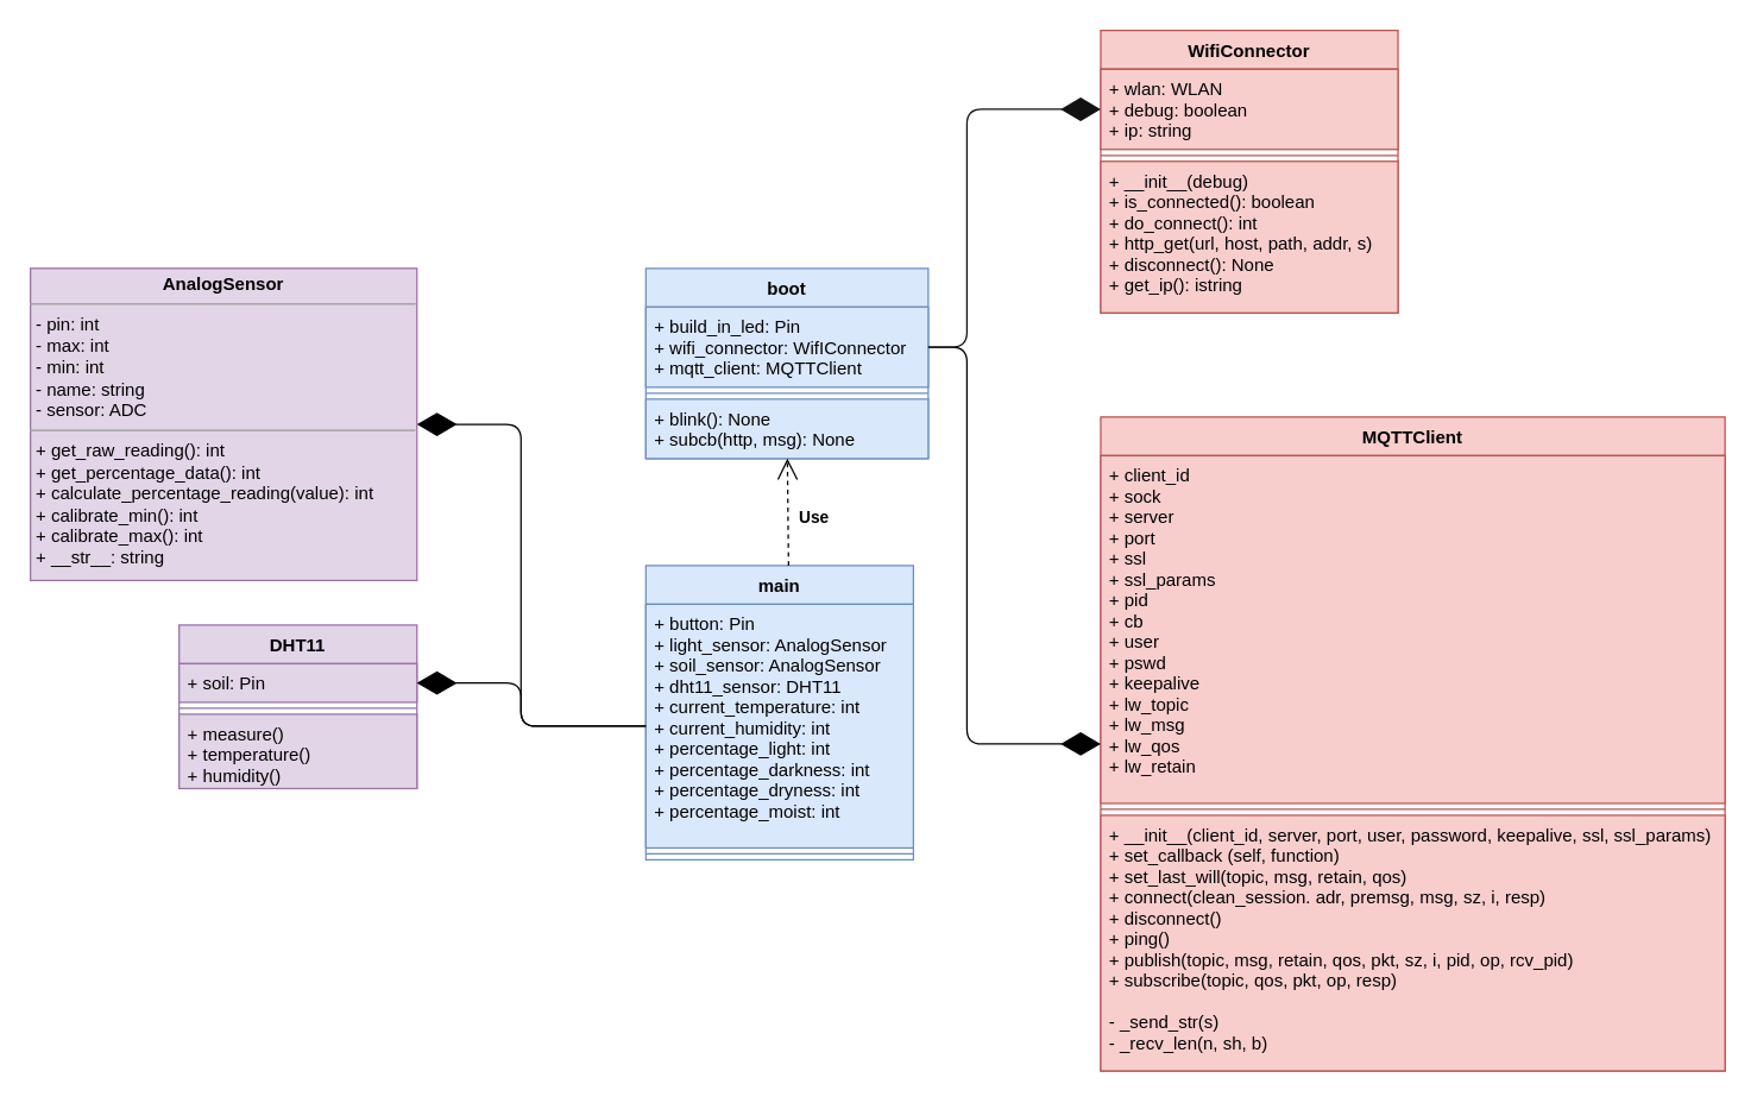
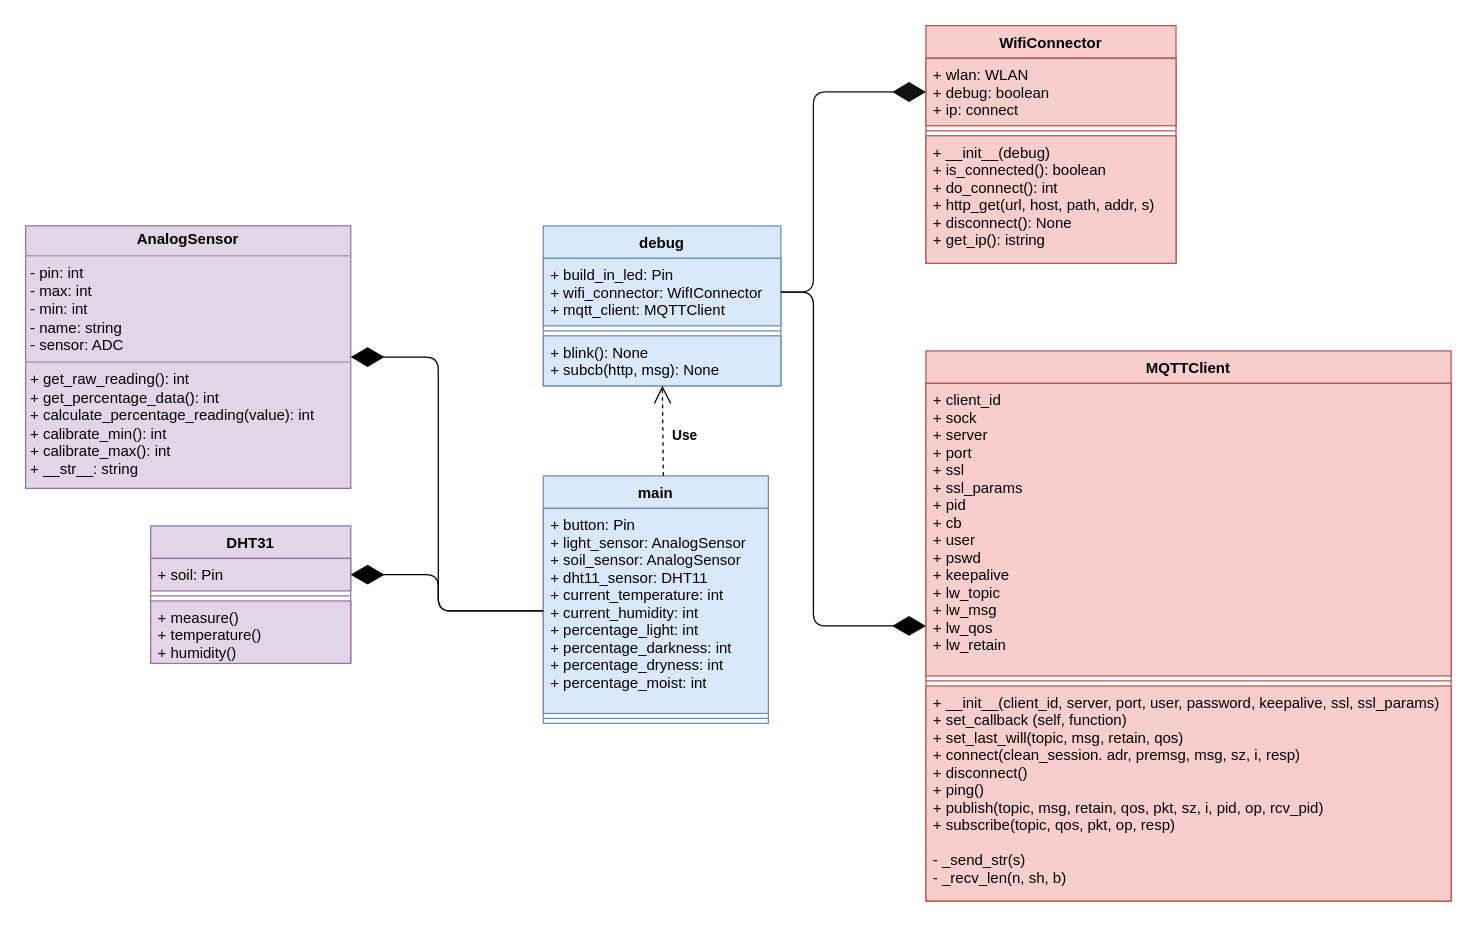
  <mxCell id="0" />
  <mxCell id="1" parent="0" />
  <mxCell id="2" value="main" style="swimlane;fontStyle=1;align=center;verticalAlign=top;childLayout=stackLayout;horizontal=1;startSize=26;horizontalStack=0;resizeParent=1;resizeParentMax=0;resizeLast=0;collapsible=1;marginBottom=0;fillColor=#dae8fc;strokeColor=#6c8ebf;fontColor=#000000;" parent="1" vertex="1"><mxGeometry x="434" y="380" width="180" height="198" as="geometry" /></mxCell>
  <mxCell id="3" value="+ button: Pin&#10;+ light_sensor: AnalogSensor&#10;+ soil_sensor: AnalogSensor&#10;+ dht11_sensor: DHT11&#10;+ current_temperature: int&#10;+ current_humidity: int&#10;+ percentage_light: int&#10;+ percentage_darkness: int&#10;+ percentage_dryness: int&#10;+ percentage_moist: int" style="text;strokeColor=#6c8ebf;fillColor=#dae8fc;align=left;verticalAlign=top;spacingLeft=4;spacingRight=4;overflow=hidden;rotatable=0;points=[[0,0.5],[1,0.5]];portConstraint=eastwest;fontColor=#000000;" parent="2" vertex="1"><mxGeometry y="26" width="180" height="164" as="geometry" /></mxCell>
  <mxCell id="4" value="" style="line;strokeWidth=1;fillColor=#dae8fc;align=left;verticalAlign=middle;spacingTop=-1;spacingLeft=3;spacingRight=3;rotatable=0;labelPosition=right;points=[];portConstraint=eastwest;strokeColor=#6c8ebf;fontColor=#000000;" parent="2" vertex="1"><mxGeometry y="190" width="180" height="8" as="geometry" /></mxCell>
  <mxCell id="5" value="MQTTClient" style="swimlane;fontStyle=1;align=center;verticalAlign=top;childLayout=stackLayout;horizontal=1;startSize=26;horizontalStack=0;resizeParent=1;resizeParentMax=0;resizeLast=0;collapsible=1;marginBottom=0;fillColor=#f8cecc;strokeColor=#b85450;fontColor=#000000;" parent="1" vertex="1"><mxGeometry x="740" y="280" width="420" height="440" as="geometry" /></mxCell>
  <mxCell id="6" value="+ client_id&#10;+ sock&#10;+ server&#10;+ port&#10;+ ssl&#10;+ ssl_params&#10;+ pid&#10;+ cb&#10;+ user&#10;+ pswd&#10;+ keepalive&#10;+ lw_topic&#10;+ lw_msg&#10;+ lw_qos&#10;+ lw_retain" style="text;strokeColor=#b85450;fillColor=#f8cecc;align=left;verticalAlign=top;spacingLeft=4;spacingRight=4;overflow=hidden;rotatable=0;points=[[0,0.5],[1,0.5]];portConstraint=eastwest;fontColor=#000000;" parent="5" vertex="1"><mxGeometry y="26" width="420" height="234" as="geometry" /></mxCell>
  <mxCell id="7" value="" style="line;strokeWidth=1;fillColor=#f8cecc;align=left;verticalAlign=middle;spacingTop=-1;spacingLeft=3;spacingRight=3;rotatable=0;labelPosition=right;points=[];portConstraint=eastwest;strokeColor=#b85450;fontColor=#000000;" parent="5" vertex="1"><mxGeometry y="260" width="420" height="8" as="geometry" /></mxCell>
  <mxCell id="8" value="+ __init__(client_id, server, port, user, password, keepalive, ssl, ssl_params)&#10;+ set_callback (self, function)&#10;+ set_last_will(topic, msg, retain, qos)&#10;+ connect(clean_session. adr, premsg, msg, sz, i, resp)&#10;+ disconnect()&#10;+ ping()&#10;+ publish(topic, msg, retain, qos, pkt, sz, i, pid, op, rcv_pid)&#10;+ subscribe(topic, qos, pkt, op, resp)&#10;&#10;- _send_str(s)&#10;- _recv_len(n, sh, b)" style="text;strokeColor=#b85450;fillColor=#f8cecc;align=left;verticalAlign=top;spacingLeft=4;spacingRight=4;overflow=hidden;rotatable=0;points=[[0,0.5],[1,0.5]];portConstraint=eastwest;fontColor=#000000;" parent="5" vertex="1"><mxGeometry y="268" width="420" height="172" as="geometry" /></mxCell>
  <mxCell id="9" value="WifiConnector" style="swimlane;fontStyle=1;align=center;verticalAlign=top;childLayout=stackLayout;horizontal=1;startSize=26;horizontalStack=0;resizeParent=1;resizeParentMax=0;resizeLast=0;collapsible=1;marginBottom=0;fillColor=#f8cecc;strokeColor=#b85450;fontColor=#000000;" parent="1" vertex="1"><mxGeometry x="740" y="20" width="200" height="190" as="geometry" /></mxCell>
- <mxCell id="10" value="+ wlan: WLAN&#10;+ debug: boolean&#10;+ ip: string" style="text;strokeColor=#b85450;fillColor=#f8cecc;align=left;verticalAlign=top;spacingLeft=4;spacingRight=4;overflow=hidden;rotatable=0;points=[[0,0.5],[1,0.5]];portConstraint=eastwest;fontColor=#000000;" parent="9" vertex="1"><mxGeometry y="26" width="200" height="54" as="geometry" /></mxCell>
+ <mxCell id="10" value="+ wlan: WLAN&#10;+ debug: boolean&#10;+ ip: connect" style="text;strokeColor=#b85450;fillColor=#f8cecc;align=left;verticalAlign=top;spacingLeft=4;spacingRight=4;overflow=hidden;rotatable=0;points=[[0,0.5],[1,0.5]];portConstraint=eastwest;fontColor=#000000;" parent="9" vertex="1"><mxGeometry y="26" width="200" height="54" as="geometry" /></mxCell>
  <mxCell id="11" value="" style="line;strokeWidth=1;fillColor=#f8cecc;align=left;verticalAlign=middle;spacingTop=-1;spacingLeft=3;spacingRight=3;rotatable=0;labelPosition=right;points=[];portConstraint=eastwest;strokeColor=#b85450;fontColor=#000000;" parent="9" vertex="1"><mxGeometry y="80" width="200" height="8" as="geometry" /></mxCell>
  <mxCell id="12" value="+ __init__(debug)&#10;+ is_connected(): boolean&#10;+ do_connect(): int&#10;+ http_get(url, host, path, addr, s)&#10;+ disconnect(): None&#10;+ get_ip(): istring" style="text;strokeColor=#b85450;fillColor=#f8cecc;align=left;verticalAlign=top;spacingLeft=4;spacingRight=4;overflow=hidden;rotatable=0;points=[[0,0.5],[1,0.5]];portConstraint=eastwest;fontColor=#000000;" parent="9" vertex="1"><mxGeometry y="88" width="200" height="102" as="geometry" /></mxCell>
  <mxCell id="13" value="&lt;p style=&quot;margin:0px;margin-top:4px;text-align:center;&quot;&gt;&lt;b&gt;AnalogSensor&lt;/b&gt;&lt;/p&gt;&lt;hr size=&quot;1&quot;&gt;&lt;p style=&quot;margin:0px;margin-left:4px;&quot;&gt;- pin: int&lt;br&gt;- max: int&lt;/p&gt;&lt;p style=&quot;margin:0px;margin-left:4px;&quot;&gt;- min: int&lt;/p&gt;&lt;p style=&quot;margin:0px;margin-left:4px;&quot;&gt;- name: string&lt;/p&gt;&lt;p style=&quot;margin:0px;margin-left:4px;&quot;&gt;- sensor: ADC&lt;/p&gt;&lt;hr size=&quot;1&quot;&gt;&lt;p style=&quot;margin:0px;margin-left:4px;&quot;&gt;+ get_raw_reading(): int&lt;br&gt;+ get_percentage_data(): int&lt;/p&gt;&lt;p style=&quot;margin:0px;margin-left:4px;&quot;&gt;+ calculate_percentage_reading(value): int&lt;/p&gt;&lt;p style=&quot;margin:0px;margin-left:4px;&quot;&gt;+ calibrate_min(): int&lt;/p&gt;&lt;p style=&quot;margin:0px;margin-left:4px;&quot;&gt;+ calibrate_max(): int&lt;/p&gt;&lt;p style=&quot;margin:0px;margin-left:4px;&quot;&gt;+ __str__&lt;span style=&quot;background-color: initial;&quot;&gt;: string&lt;/span&gt;&lt;/p&gt;&lt;p style=&quot;margin:0px;margin-left:4px;&quot;&gt;&amp;nbsp;&lt;/p&gt;" style="verticalAlign=top;align=left;overflow=fill;fontSize=12;fontFamily=Helvetica;html=1;fillColor=#e1d5e7;strokeColor=#9673a6;fontColor=#000000;" parent="1" vertex="1"><mxGeometry x="20" y="180" width="260" height="210" as="geometry" /></mxCell>
- <mxCell id="14" value="DHT11" style="swimlane;fontStyle=1;align=center;verticalAlign=top;childLayout=stackLayout;horizontal=1;startSize=26;horizontalStack=0;resizeParent=1;resizeParentMax=0;resizeLast=0;collapsible=1;marginBottom=0;fillColor=#e1d5e7;strokeColor=#9673a6;swimlaneFillColor=default;fontColor=#000000;" parent="1" vertex="1"><mxGeometry x="120" y="420" width="160" height="110" as="geometry" /></mxCell>
+ <mxCell id="14" value="DHT31" style="swimlane;fontStyle=1;align=center;verticalAlign=top;childLayout=stackLayout;horizontal=1;startSize=26;horizontalStack=0;resizeParent=1;resizeParentMax=0;resizeLast=0;collapsible=1;marginBottom=0;fillColor=#e1d5e7;strokeColor=#9673a6;swimlaneFillColor=default;fontColor=#000000;" parent="1" vertex="1"><mxGeometry x="120" y="420" width="160" height="110" as="geometry" /></mxCell>
  <mxCell id="15" value="+ soil: Pin" style="text;strokeColor=#9673a6;fillColor=#e1d5e7;align=left;verticalAlign=top;spacingLeft=4;spacingRight=4;overflow=hidden;rotatable=0;points=[[0,0.5],[1,0.5]];portConstraint=eastwest;swimlaneFillColor=default;fontColor=#000000;" parent="14" vertex="1"><mxGeometry y="26" width="160" height="26" as="geometry" /></mxCell>
  <mxCell id="16" value="" style="line;strokeWidth=1;fillColor=#e1d5e7;align=left;verticalAlign=middle;spacingTop=-1;spacingLeft=3;spacingRight=3;rotatable=0;labelPosition=right;points=[];portConstraint=eastwest;strokeColor=#9673a6;swimlaneFillColor=default;fontColor=#000000;" parent="14" vertex="1"><mxGeometry y="52" width="160" height="8" as="geometry" /></mxCell>
  <mxCell id="17" value="+ measure()&#10;+ temperature()&#10;+ humidity()" style="text;strokeColor=#9673a6;fillColor=#e1d5e7;align=left;verticalAlign=top;spacingLeft=4;spacingRight=4;overflow=hidden;rotatable=0;points=[[0,0.5],[1,0.5]];portConstraint=eastwest;swimlaneFillColor=default;fontColor=#000000;" parent="14" vertex="1"><mxGeometry y="60" width="160" height="50" as="geometry" /></mxCell>
- <mxCell id="18" value="boot&#10;" style="swimlane;fontStyle=1;align=center;verticalAlign=top;childLayout=stackLayout;horizontal=1;startSize=26;horizontalStack=0;resizeParent=1;resizeParentMax=0;resizeLast=0;collapsible=1;marginBottom=0;fillColor=#dae8fc;strokeColor=#6c8ebf;fontColor=#000000;" parent="1" vertex="1"><mxGeometry x="434" y="180" width="190" height="128" as="geometry" /></mxCell>
+ <mxCell id="18" value="debug&#10;" style="swimlane;fontStyle=1;align=center;verticalAlign=top;childLayout=stackLayout;horizontal=1;startSize=26;horizontalStack=0;resizeParent=1;resizeParentMax=0;resizeLast=0;collapsible=1;marginBottom=0;fillColor=#dae8fc;strokeColor=#6c8ebf;fontColor=#000000;" parent="1" vertex="1"><mxGeometry x="434" y="180" width="190" height="128" as="geometry" /></mxCell>
  <mxCell id="19" value="+ build_in_led: Pin&#10;+ wifi_connector: WifIConnector&#10;+ mqtt_client: MQTTClient" style="text;strokeColor=#6c8ebf;fillColor=#dae8fc;align=left;verticalAlign=top;spacingLeft=4;spacingRight=4;overflow=hidden;rotatable=0;points=[[0,0.5],[1,0.5]];portConstraint=eastwest;fontColor=#000000;" parent="18" vertex="1"><mxGeometry y="26" width="190" height="54" as="geometry" /></mxCell>
  <mxCell id="20" value="" style="line;strokeWidth=1;fillColor=#dae8fc;align=left;verticalAlign=middle;spacingTop=-1;spacingLeft=3;spacingRight=3;rotatable=0;labelPosition=right;points=[];portConstraint=eastwest;strokeColor=#6c8ebf;fontColor=#000000;" parent="18" vertex="1"><mxGeometry y="80" width="190" height="8" as="geometry" /></mxCell>
  <mxCell id="21" value="+ blink(): None&#10;+ subcb(http, msg): None" style="text;strokeColor=#6c8ebf;fillColor=#dae8fc;align=left;verticalAlign=top;spacingLeft=4;spacingRight=4;overflow=hidden;rotatable=0;points=[[0,0.5],[1,0.5]];portConstraint=eastwest;fontColor=#000000;" parent="18" vertex="1"><mxGeometry y="88" width="190" height="40" as="geometry" /></mxCell>
  <mxCell id="22" value="&lt;b&gt;Use&lt;/b&gt;" style="endArrow=open;endSize=12;dashed=1;html=1;fillColor=#dae8fc;strokeColor=#000000;fontColor=#000000;labelBackgroundColor=none;labelBorderColor=none;" parent="1" edge="1" target="21"><mxGeometry x="-0.116" y="-17" width="160" relative="1" as="geometry"><mxPoint x="530" y="380" as="sourcePoint" /><mxPoint x="514" y="310" as="targetPoint" /><mxPoint as="offset" /></mxGeometry></mxCell>
  <mxCell id="23" value="" style="endArrow=diamondThin;endFill=1;endSize=24;html=1;fontColor=#000000;exitX=1;exitY=0.5;exitDx=0;exitDy=0;entryX=0;entryY=0.5;entryDx=0;entryDy=0;strokeColor=#000000;" parent="1" source="19" target="5" edge="1"><mxGeometry width="160" relative="1" as="geometry"><mxPoint x="600" y="360" as="sourcePoint" /><mxPoint x="760" y="360" as="targetPoint" /><Array as="points"><mxPoint x="650" y="233" /><mxPoint x="650" y="500" /></Array></mxGeometry></mxCell>
  <mxCell id="24" value="" style="endArrow=diamondThin;endFill=1;endSize=24;html=1;fontColor=#000000;entryX=0;entryY=0.5;entryDx=0;entryDy=0;exitX=1;exitY=0.5;exitDx=0;exitDy=0;strokeColor=#121111;" parent="1" source="19" target="10" edge="1"><mxGeometry width="160" relative="1" as="geometry"><mxPoint x="600" y="220" as="sourcePoint" /><mxPoint x="710" y="263" as="targetPoint" /><Array as="points"><mxPoint x="650" y="233" /><mxPoint x="650" y="73" /></Array></mxGeometry></mxCell>
  <mxCell id="25" value="" style="endArrow=diamondThin;endFill=1;endSize=24;html=1;fontColor=#000000;exitX=0;exitY=0.5;exitDx=0;exitDy=0;entryX=1;entryY=0.5;entryDx=0;entryDy=0;strokeColor=#000000;" parent="1" source="3" target="15" edge="1"><mxGeometry width="160" relative="1" as="geometry"><mxPoint x="290" y="240" as="sourcePoint" /><mxPoint x="436" y="344" as="targetPoint" /><Array as="points"><mxPoint x="350" y="488" /><mxPoint x="350" y="459" /></Array></mxGeometry></mxCell>
  <mxCell id="26" value="" style="endArrow=diamondThin;endFill=1;endSize=24;html=1;fontColor=#000000;exitX=0;exitY=0.5;exitDx=0;exitDy=0;entryX=1;entryY=0.5;entryDx=0;entryDy=0;strokeColor=#000000;" parent="1" source="3" target="13" edge="1"><mxGeometry width="160" relative="1" as="geometry"><mxPoint x="444" y="433" as="sourcePoint" /><mxPoint x="290" y="469" as="targetPoint" /><Array as="points"><mxPoint x="350" y="488" /><mxPoint x="350" y="285" /></Array></mxGeometry></mxCell>
